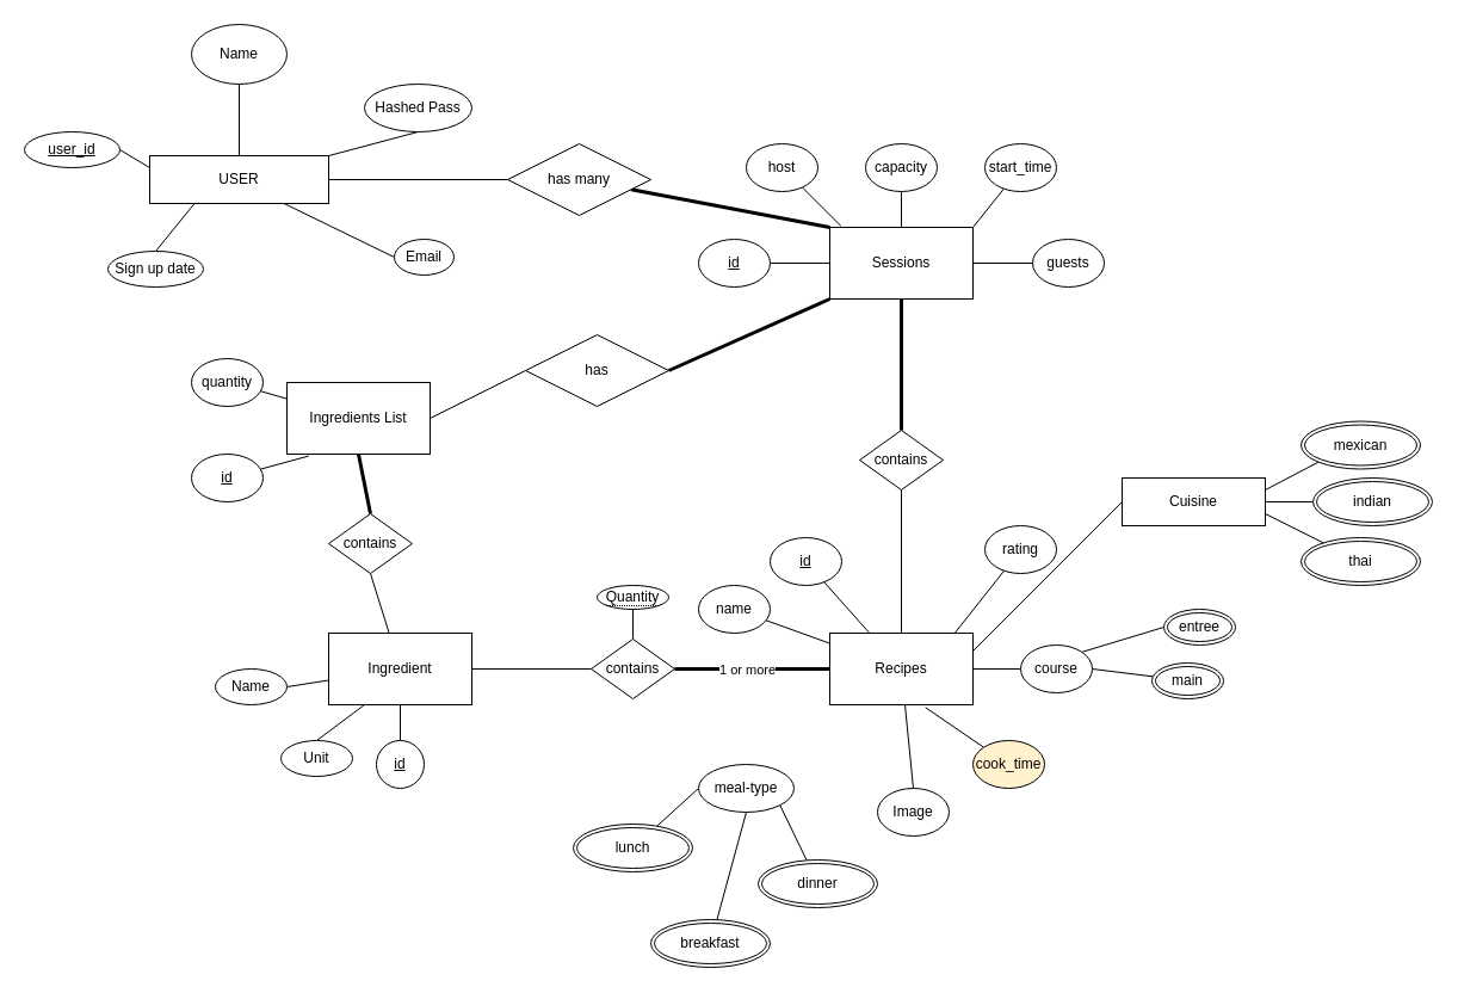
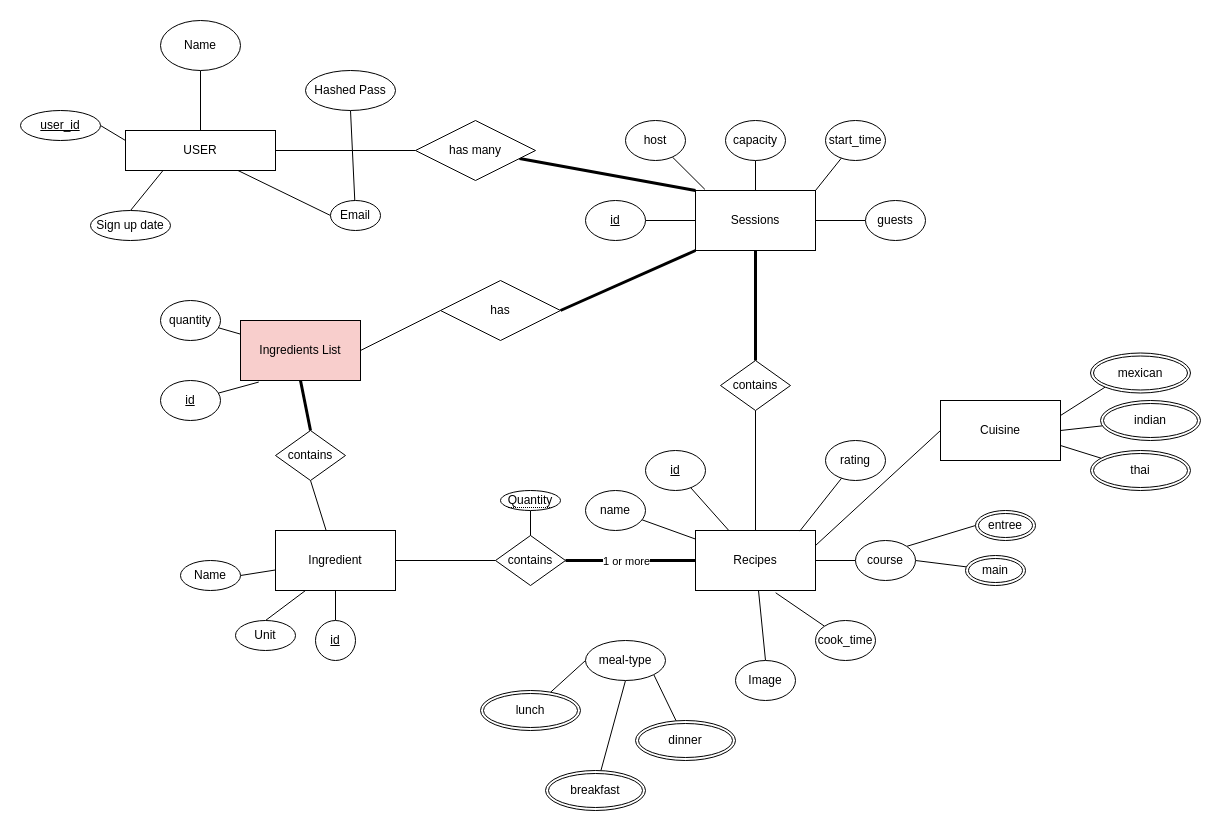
  <mxCell id="0" />
  <mxCell id="1" parent="0" />
  <mxCell id="2" style="edgeStyle=none;rounded=0;orthogonalLoop=1;jettySize=auto;html=1;entryX=0.5;entryY=1;entryDx=0;entryDy=0;endArrow=none;endFill=0;strokeWidth=1;" parent="1" source="4" target="31" edge="1"><mxGeometry relative="1" as="geometry" /></mxCell>
  <mxCell id="3" style="edgeStyle=orthogonalEdgeStyle;rounded=0;orthogonalLoop=1;jettySize=auto;html=1;exitX=0;exitY=0.5;exitDx=0;exitDy=0;entryX=1;entryY=0.5;entryDx=0;entryDy=0;endArrow=none;endFill=0;strokeWidth=3;" parent="1" source="4" target="54" edge="1"><mxGeometry relative="1" as="geometry" /></mxCell>
  <mxCell id="4" value="Recipes&lt;br&gt;" style="rounded=0;whiteSpace=wrap;html=1;" parent="1" vertex="1"><mxGeometry x="695" y="530" width="120" height="60" as="geometry" /></mxCell>
  <mxCell id="5" style="edgeStyle=none;rounded=0;orthogonalLoop=1;jettySize=auto;html=1;entryX=0.5;entryY=0;entryDx=0;entryDy=0;endArrow=none;endFill=0;fontStyle=1;strokeWidth=3;" parent="1" source="7" target="31" edge="1"><mxGeometry relative="1" as="geometry" /></mxCell>
  <mxCell id="6" style="edgeStyle=none;rounded=0;orthogonalLoop=1;jettySize=auto;html=1;exitX=0;exitY=1;exitDx=0;exitDy=0;entryX=1;entryY=0.5;entryDx=0;entryDy=0;endArrow=none;endFill=0;strokeWidth=3;" parent="1" source="7" target="85" edge="1"><mxGeometry relative="1" as="geometry" /></mxCell>
  <mxCell id="7" value="Sessions" style="rounded=0;whiteSpace=wrap;html=1;" parent="1" vertex="1"><mxGeometry x="695" y="190" width="120" height="60" as="geometry" /></mxCell>
  <mxCell id="8" style="rounded=0;orthogonalLoop=1;jettySize=auto;html=1;entryX=1;entryY=0;entryDx=0;entryDy=0;endArrow=none;endFill=0;" parent="1" source="9" target="7" edge="1"><mxGeometry relative="1" as="geometry" /></mxCell>
  <mxCell id="9" value="start_time" style="ellipse;whiteSpace=wrap;html=1;" parent="1" vertex="1"><mxGeometry x="825" y="120" width="60" height="40" as="geometry" /></mxCell>
  <mxCell id="10" style="edgeStyle=orthogonalEdgeStyle;rounded=0;orthogonalLoop=1;jettySize=auto;html=1;entryX=0.5;entryY=0;entryDx=0;entryDy=0;endArrow=none;endFill=0;" parent="1" source="11" target="7" edge="1"><mxGeometry relative="1" as="geometry" /></mxCell>
  <mxCell id="11" value="capacity" style="ellipse;whiteSpace=wrap;html=1;" parent="1" vertex="1"><mxGeometry x="725" y="120" width="60" height="40" as="geometry" /></mxCell>
  <mxCell id="12" style="edgeStyle=orthogonalEdgeStyle;rounded=0;orthogonalLoop=1;jettySize=auto;html=1;endArrow=none;endFill=0;" parent="1" source="13" target="7" edge="1"><mxGeometry relative="1" as="geometry" /></mxCell>
  <mxCell id="13" value="id" style="ellipse;whiteSpace=wrap;html=1;fontStyle=4" parent="1" vertex="1"><mxGeometry x="585" y="200" width="60" height="40" as="geometry" /></mxCell>
  <mxCell id="14" style="rounded=0;orthogonalLoop=1;jettySize=auto;html=1;entryX=0.078;entryY=-0.019;entryDx=0;entryDy=0;entryPerimeter=0;endArrow=none;endFill=0;" parent="1" source="15" target="7" edge="1"><mxGeometry relative="1" as="geometry" /></mxCell>
  <mxCell id="15" value="host" style="ellipse;whiteSpace=wrap;html=1;" parent="1" vertex="1"><mxGeometry x="625" y="120" width="60" height="40" as="geometry" /></mxCell>
  <mxCell id="16" style="edgeStyle=none;rounded=0;orthogonalLoop=1;jettySize=auto;html=1;entryX=1;entryY=0.5;entryDx=0;entryDy=0;endArrow=none;endFill=0;" parent="1" source="17" target="7" edge="1"><mxGeometry relative="1" as="geometry" /></mxCell>
  <mxCell id="17" value="guests&lt;br&gt;" style="ellipse;whiteSpace=wrap;html=1;" parent="1" vertex="1"><mxGeometry x="865" y="200" width="60" height="40" as="geometry" /></mxCell>
  <mxCell id="18" style="edgeStyle=none;rounded=0;orthogonalLoop=1;jettySize=auto;html=1;exitX=0;exitY=0.5;exitDx=0;exitDy=0;endArrow=none;endFill=0;" parent="1" source="21" target="67" edge="1"><mxGeometry relative="1" as="geometry" /></mxCell>
  <mxCell id="19" style="edgeStyle=none;rounded=0;orthogonalLoop=1;jettySize=auto;html=1;exitX=0.5;exitY=1;exitDx=0;exitDy=0;endArrow=none;endFill=0;" parent="1" source="21" target="66" edge="1"><mxGeometry relative="1" as="geometry" /></mxCell>
  <mxCell id="20" style="edgeStyle=none;rounded=0;orthogonalLoop=1;jettySize=auto;html=1;exitX=1;exitY=1;exitDx=0;exitDy=0;endArrow=none;endFill=0;" parent="1" source="21" target="68" edge="1"><mxGeometry relative="1" as="geometry" /></mxCell>
  <mxCell id="21" value="meal-type" style="ellipse;whiteSpace=wrap;html=1;" parent="1" vertex="1"><mxGeometry x="585" y="640" width="80" height="40" as="geometry" /></mxCell>
  <mxCell id="22" style="edgeStyle=none;rounded=0;orthogonalLoop=1;jettySize=auto;html=1;entryX=0.668;entryY=1.038;entryDx=0;entryDy=0;entryPerimeter=0;endArrow=none;endFill=0;" parent="1" source="23" target="4" edge="1"><mxGeometry relative="1" as="geometry" /></mxCell>
- <mxCell id="23" value="cook_time" style="ellipse;whiteSpace=wrap;html=1;fillColor=#fff2cc;" parent="1" vertex="1"><mxGeometry x="815" y="620" width="60" height="40" as="geometry" /></mxCell>
+ <mxCell id="23" value="cook_time" style="ellipse;whiteSpace=wrap;html=1;" parent="1" vertex="1"><mxGeometry x="815" y="620" width="60" height="40" as="geometry" /></mxCell>
  <mxCell id="24" style="edgeStyle=none;rounded=0;orthogonalLoop=1;jettySize=auto;html=1;entryX=0.869;entryY=0.01;entryDx=0;entryDy=0;entryPerimeter=0;endArrow=none;endFill=0;" parent="1" source="25" target="4" edge="1"><mxGeometry relative="1" as="geometry" /></mxCell>
  <mxCell id="25" value="rating" style="ellipse;whiteSpace=wrap;html=1;" parent="1" vertex="1"><mxGeometry x="825" y="440" width="60" height="40" as="geometry" /></mxCell>
  <mxCell id="26" style="edgeStyle=none;rounded=0;orthogonalLoop=1;jettySize=auto;html=1;endArrow=none;endFill=0;" parent="1" source="27" target="4" edge="1"><mxGeometry relative="1" as="geometry" /></mxCell>
  <mxCell id="27" value="&lt;u&gt;id&lt;/u&gt;" style="ellipse;whiteSpace=wrap;html=1;" parent="1" vertex="1"><mxGeometry x="645" y="450" width="60" height="40" as="geometry" /></mxCell>
  <mxCell id="28" value="" style="edgeStyle=none;rounded=0;orthogonalLoop=1;jettySize=auto;html=1;endArrow=none;endFill=0;" parent="1" source="29" target="4" edge="1"><mxGeometry relative="1" as="geometry" /></mxCell>
  <mxCell id="29" value="name" style="ellipse;whiteSpace=wrap;html=1;" parent="1" vertex="1"><mxGeometry x="585" y="490" width="60" height="40" as="geometry" /></mxCell>
- <mxCell id="30" value="Ingredients List" style="rounded=0;whiteSpace=wrap;html=1;" parent="1" vertex="1"><mxGeometry x="240" y="320" width="120" height="60" as="geometry" /></mxCell>
+ <mxCell id="30" value="Ingredients List" style="rounded=0;whiteSpace=wrap;html=1;fillColor=#f8cecc;" parent="1" vertex="1"><mxGeometry x="240" y="320" width="120" height="60" as="geometry" /></mxCell>
  <mxCell id="31" value="contains" style="rhombus;whiteSpace=wrap;html=1;" parent="1" vertex="1"><mxGeometry x="720" y="360" width="70" height="50" as="geometry" /></mxCell>
  <mxCell id="32" style="edgeStyle=none;rounded=0;orthogonalLoop=1;jettySize=auto;html=1;entryX=0.152;entryY=1.026;entryDx=0;entryDy=0;entryPerimeter=0;endArrow=none;endFill=0;strokeWidth=1;" parent="1" source="33" target="30" edge="1"><mxGeometry relative="1" as="geometry" /></mxCell>
  <mxCell id="33" value="id" style="ellipse;whiteSpace=wrap;html=1;fontStyle=4" parent="1" vertex="1"><mxGeometry x="160" y="380" width="60" height="40" as="geometry" /></mxCell>
  <mxCell id="34" style="edgeStyle=none;rounded=0;orthogonalLoop=1;jettySize=auto;html=1;endArrow=none;endFill=0;strokeWidth=1;" parent="1" source="35" target="30" edge="1"><mxGeometry relative="1" as="geometry" /></mxCell>
  <mxCell id="35" value="quantity" style="ellipse;whiteSpace=wrap;html=1;" parent="1" vertex="1"><mxGeometry x="160" y="300" width="60" height="40" as="geometry" /></mxCell>
  <mxCell id="36" style="edgeStyle=none;rounded=0;orthogonalLoop=1;jettySize=auto;html=1;entryX=0;entryY=0.5;entryDx=0;entryDy=0;endArrow=none;endFill=0;" parent="1" source="37" target="83" edge="1"><mxGeometry relative="1" as="geometry" /></mxCell>
  <mxCell id="37" value="USER" style="rounded=0;whiteSpace=wrap;html=1;" parent="1" vertex="1"><mxGeometry x="125" y="130" width="150" height="40" as="geometry" /></mxCell>
  <mxCell id="38" style="rounded=0;orthogonalLoop=1;jettySize=auto;html=1;exitX=0.5;exitY=1;exitDx=0;exitDy=0;endArrow=none;endFill=0;" parent="1" source="39" target="37" edge="1"><mxGeometry relative="1" as="geometry" /></mxCell>
  <mxCell id="39" value="Name" style="ellipse;whiteSpace=wrap;html=1;" parent="1" vertex="1"><mxGeometry x="160" y="20" width="80" height="50" as="geometry" /></mxCell>
  <mxCell id="40" style="rounded=0;orthogonalLoop=1;jettySize=auto;html=1;exitX=0;exitY=0.5;exitDx=0;exitDy=0;entryX=0.75;entryY=1;entryDx=0;entryDy=0;endArrow=none;endFill=0;" parent="1" source="41" target="37" edge="1"><mxGeometry relative="1" as="geometry" /></mxCell>
  <mxCell id="41" value="Email" style="ellipse;whiteSpace=wrap;html=1;" parent="1" vertex="1"><mxGeometry x="330" y="200" width="50" height="30" as="geometry" /></mxCell>
- <mxCell id="42" style="edgeStyle=none;rounded=0;orthogonalLoop=1;jettySize=auto;html=1;exitX=0.5;exitY=1;exitDx=0;exitDy=0;endArrow=none;endFill=0;" parent="1" source="43" target="37" edge="1"><mxGeometry relative="1" as="geometry" /></mxCell>
+ <mxCell id="42" style="edgeStyle=none;rounded=0;orthogonalLoop=1;jettySize=auto;html=1;exitX=0.5;exitY=1;exitDx=0;exitDy=0;endArrow=none;endFill=0;" parent="1" source="43" target="41" edge="1"><mxGeometry relative="1" as="geometry" /></mxCell>
  <mxCell id="43" value="Hashed Pass" style="ellipse;whiteSpace=wrap;html=1;" parent="1" vertex="1"><mxGeometry x="305" y="70" width="90" height="40" as="geometry" /></mxCell>
  <mxCell id="44" style="edgeStyle=orthogonalEdgeStyle;rounded=0;orthogonalLoop=1;jettySize=auto;html=1;exitX=1;exitY=0.5;exitDx=0;exitDy=0;endArrow=none;endFill=0;" parent="1" source="46" target="54" edge="1"><mxGeometry relative="1" as="geometry" /></mxCell>
  <mxCell id="45" style="edgeStyle=none;rounded=0;orthogonalLoop=1;jettySize=auto;html=1;entryX=0.5;entryY=0;entryDx=0;entryDy=0;endArrow=none;endFill=0;" parent="1" source="46" target="81" edge="1"><mxGeometry relative="1" as="geometry" /></mxCell>
  <mxCell id="46" value="Ingredient" style="rounded=0;whiteSpace=wrap;html=1;" parent="1" vertex="1"><mxGeometry x="275" y="530" width="120" height="60" as="geometry" /></mxCell>
  <mxCell id="47" style="edgeStyle=none;rounded=0;orthogonalLoop=1;jettySize=auto;html=1;exitX=1;exitY=0.5;exitDx=0;exitDy=0;endArrow=none;endFill=0;" parent="1" source="48" target="46" edge="1"><mxGeometry relative="1" as="geometry" /></mxCell>
  <mxCell id="48" value="Name" style="ellipse;whiteSpace=wrap;html=1;" parent="1" vertex="1"><mxGeometry x="180" y="560" width="60" height="30" as="geometry" /></mxCell>
  <mxCell id="49" style="edgeStyle=none;rounded=0;orthogonalLoop=1;jettySize=auto;html=1;exitX=0.5;exitY=0;exitDx=0;exitDy=0;entryX=0.25;entryY=1;entryDx=0;entryDy=0;endArrow=none;endFill=0;" parent="1" source="50" target="46" edge="1"><mxGeometry relative="1" as="geometry" /></mxCell>
  <mxCell id="50" value="Unit" style="ellipse;whiteSpace=wrap;html=1;" parent="1" vertex="1"><mxGeometry x="235" y="620" width="60" height="30" as="geometry" /></mxCell>
  <mxCell id="51" style="rounded=0;orthogonalLoop=1;jettySize=auto;html=1;exitX=0.5;exitY=1;exitDx=0;exitDy=0;endArrow=none;endFill=0;fontStyle=1" parent="1" source="53" target="46" edge="1"><mxGeometry relative="1" as="geometry" /></mxCell>
  <mxCell id="52" style="rounded=0;orthogonalLoop=1;jettySize=auto;html=1;exitX=0.5;exitY=0;exitDx=0;exitDy=0;entryX=0.5;entryY=1;entryDx=0;entryDy=0;endArrow=none;endFill=0;strokeWidth=3;" parent="1" source="53" target="30" edge="1"><mxGeometry relative="1" as="geometry" /></mxCell>
  <mxCell id="53" value="contains" style="rhombus;whiteSpace=wrap;html=1;" parent="1" vertex="1"><mxGeometry x="275" y="430" width="70" height="50" as="geometry" /></mxCell>
  <mxCell id="54" value="contains" style="rhombus;whiteSpace=wrap;html=1;" parent="1" vertex="1"><mxGeometry x="495" y="535" width="70" height="50" as="geometry" /></mxCell>
  <mxCell id="55" style="rounded=0;orthogonalLoop=1;jettySize=auto;html=1;exitX=0.5;exitY=0;exitDx=0;exitDy=0;entryX=0.25;entryY=1;entryDx=0;entryDy=0;endArrow=none;endFill=0;" parent="1" source="56" target="37" edge="1"><mxGeometry relative="1" as="geometry" /></mxCell>
  <mxCell id="56" value="Sign up date" style="ellipse;whiteSpace=wrap;html=1;" parent="1" vertex="1"><mxGeometry x="90" y="210" width="80" height="30" as="geometry" /></mxCell>
  <mxCell id="57" style="rounded=0;orthogonalLoop=1;jettySize=auto;html=1;exitX=0.5;exitY=0;exitDx=0;exitDy=0;endArrow=none;endFill=0;" parent="1" source="58" target="4" edge="1"><mxGeometry relative="1" as="geometry" /></mxCell>
  <mxCell id="58" value="Image" style="ellipse;whiteSpace=wrap;html=1;" parent="1" vertex="1"><mxGeometry x="735" y="660" width="60" height="40" as="geometry" /></mxCell>
  <mxCell id="59" style="edgeStyle=none;rounded=0;orthogonalLoop=1;jettySize=auto;html=1;exitX=1;exitY=0.5;exitDx=0;exitDy=0;entryX=0;entryY=0.25;entryDx=0;entryDy=0;endArrow=none;endFill=0;" parent="1" source="60" target="37" edge="1"><mxGeometry relative="1" as="geometry" /></mxCell>
  <mxCell id="60" value="&lt;u&gt;user_id&lt;/u&gt;" style="ellipse;whiteSpace=wrap;html=1;" parent="1" vertex="1"><mxGeometry x="20" y="110" width="80" height="30" as="geometry" /></mxCell>
  <mxCell id="61" style="edgeStyle=none;rounded=0;orthogonalLoop=1;jettySize=auto;html=1;exitX=0;exitY=0.5;exitDx=0;exitDy=0;entryX=1;entryY=0.25;entryDx=0;entryDy=0;endArrow=none;endFill=0;" parent="1" source="65" target="4" edge="1"><mxGeometry relative="1" as="geometry" /></mxCell>
  <mxCell id="62" style="edgeStyle=none;rounded=0;orthogonalLoop=1;jettySize=auto;html=1;exitX=1;exitY=0.25;exitDx=0;exitDy=0;entryX=0;entryY=1;entryDx=0;entryDy=0;endArrow=none;endFill=0;" parent="1" source="65" target="75" edge="1"><mxGeometry relative="1" as="geometry" /></mxCell>
  <mxCell id="63" style="edgeStyle=none;rounded=0;orthogonalLoop=1;jettySize=auto;html=1;exitX=1;exitY=0.5;exitDx=0;exitDy=0;endArrow=none;endFill=0;" parent="1" source="65" target="76" edge="1"><mxGeometry relative="1" as="geometry" /></mxCell>
  <mxCell id="64" style="edgeStyle=none;rounded=0;orthogonalLoop=1;jettySize=auto;html=1;exitX=1;exitY=0.75;exitDx=0;exitDy=0;endArrow=none;endFill=0;" parent="1" source="65" target="77" edge="1"><mxGeometry relative="1" as="geometry" /></mxCell>
- <mxCell id="65" value="Cuisine" style="rounded=0;whiteSpace=wrap;html=1;" parent="1" vertex="1"><mxGeometry x="940" y="400" width="120" height="40" as="geometry" /></mxCell>
+ <mxCell id="65" value="Cuisine" style="rounded=0;whiteSpace=wrap;html=1;" parent="1" vertex="1"><mxGeometry x="940" y="400" width="120" height="60" as="geometry" /></mxCell>
  <mxCell id="66" value="breakfast" style="ellipse;shape=doubleEllipse;margin=3;whiteSpace=wrap;html=1;align=center;" parent="1" vertex="1"><mxGeometry x="545" y="770" width="100" height="40" as="geometry" /></mxCell>
  <mxCell id="67" value="lunch" style="ellipse;shape=doubleEllipse;margin=3;whiteSpace=wrap;html=1;align=center;" parent="1" vertex="1"><mxGeometry x="480" y="690" width="100" height="40" as="geometry" /></mxCell>
  <mxCell id="68" value="dinner" style="ellipse;shape=doubleEllipse;margin=3;whiteSpace=wrap;html=1;align=center;" parent="1" vertex="1"><mxGeometry x="635" y="720" width="100" height="40" as="geometry" /></mxCell>
  <mxCell id="69" style="edgeStyle=none;rounded=0;orthogonalLoop=1;jettySize=auto;html=1;exitX=0;exitY=0.5;exitDx=0;exitDy=0;endArrow=none;endFill=0;" parent="1" source="72" target="4" edge="1"><mxGeometry relative="1" as="geometry" /></mxCell>
  <mxCell id="70" style="edgeStyle=none;rounded=0;orthogonalLoop=1;jettySize=auto;html=1;exitX=1;exitY=0;exitDx=0;exitDy=0;entryX=0;entryY=0.5;entryDx=0;entryDy=0;endArrow=none;endFill=0;" parent="1" source="72" target="73" edge="1"><mxGeometry relative="1" as="geometry" /></mxCell>
  <mxCell id="71" style="edgeStyle=none;rounded=0;orthogonalLoop=1;jettySize=auto;html=1;exitX=1;exitY=0.5;exitDx=0;exitDy=0;endArrow=none;endFill=0;" parent="1" source="72" target="74" edge="1"><mxGeometry relative="1" as="geometry" /></mxCell>
  <mxCell id="72" value="course" style="ellipse;whiteSpace=wrap;html=1;" parent="1" vertex="1"><mxGeometry x="855" y="540" width="60" height="40" as="geometry" /></mxCell>
  <mxCell id="73" value="entree" style="ellipse;shape=doubleEllipse;margin=3;whiteSpace=wrap;html=1;align=center;" parent="1" vertex="1"><mxGeometry x="975" y="510" width="60" height="30" as="geometry" /></mxCell>
  <mxCell id="74" value="main" style="ellipse;shape=doubleEllipse;margin=3;whiteSpace=wrap;html=1;align=center;" parent="1" vertex="1"><mxGeometry x="965" y="555" width="60" height="30" as="geometry" /></mxCell>
  <mxCell id="75" value="mexican" style="ellipse;shape=doubleEllipse;margin=3;whiteSpace=wrap;html=1;align=center;" parent="1" vertex="1"><mxGeometry x="1090" y="352.5" width="100" height="40" as="geometry" /></mxCell>
  <mxCell id="76" value="indian" style="ellipse;shape=doubleEllipse;margin=3;whiteSpace=wrap;html=1;align=center;" parent="1" vertex="1"><mxGeometry x="1100" y="400" width="100" height="40" as="geometry" /></mxCell>
  <mxCell id="77" value="thai" style="ellipse;shape=doubleEllipse;margin=3;whiteSpace=wrap;html=1;align=center;" parent="1" vertex="1"><mxGeometry x="1090" y="450" width="100" height="40" as="geometry" /></mxCell>
  <mxCell id="78" value="1 or more" style="edgeLabel;html=1;align=center;verticalAlign=middle;resizable=0;points=[];" parent="1" vertex="1" connectable="0"><mxGeometry x="625" y="560.003" as="geometry" /></mxCell>
  <mxCell id="79" style="edgeStyle=none;rounded=0;orthogonalLoop=1;jettySize=auto;html=1;exitX=0.5;exitY=1;exitDx=0;exitDy=0;endArrow=none;endFill=0;" parent="1" source="80" target="54" edge="1"><mxGeometry relative="1" as="geometry" /></mxCell>
  <mxCell id="80" value="&lt;span style=&quot;border-bottom: 1px dotted&quot;&gt;Quantity&lt;/span&gt;" style="ellipse;whiteSpace=wrap;html=1;align=center;" parent="1" vertex="1"><mxGeometry x="500" y="490" width="60" height="20" as="geometry" /></mxCell>
  <mxCell id="81" value="id" style="ellipse;whiteSpace=wrap;html=1;align=center;fontStyle=4" parent="1" vertex="1"><mxGeometry x="315" y="620" width="40" height="40" as="geometry" /></mxCell>
  <mxCell id="82" style="edgeStyle=none;rounded=0;orthogonalLoop=1;jettySize=auto;html=1;entryX=0;entryY=0;entryDx=0;entryDy=0;endArrow=none;endFill=0;fontStyle=1;strokeWidth=3;" parent="1" source="83" target="7" edge="1"><mxGeometry relative="1" as="geometry" /></mxCell>
- <mxCell id="83" value="has many" style="shape=rhombus;perimeter=rhombusPerimeter;whiteSpace=wrap;html=1;align=center;" parent="1" vertex="1"><mxGeometry x="425" y="120" width="120" height="60" as="geometry" /></mxCell>
+ <mxCell id="83" value="has many" style="shape=rhombus;perimeter=rhombusPerimeter;whiteSpace=wrap;html=1;align=center;" parent="1" vertex="1"><mxGeometry x="415" y="120" width="120" height="60" as="geometry" /></mxCell>
  <mxCell id="84" style="edgeStyle=none;rounded=0;orthogonalLoop=1;jettySize=auto;html=1;exitX=0;exitY=0.5;exitDx=0;exitDy=0;entryX=1;entryY=0.5;entryDx=0;entryDy=0;endArrow=none;endFill=0;strokeWidth=1;" parent="1" source="85" target="30" edge="1"><mxGeometry relative="1" as="geometry" /></mxCell>
  <mxCell id="85" value="has" style="shape=rhombus;perimeter=rhombusPerimeter;whiteSpace=wrap;html=1;align=center;" parent="1" vertex="1"><mxGeometry x="440" y="280" width="120" height="60" as="geometry" /></mxCell>
